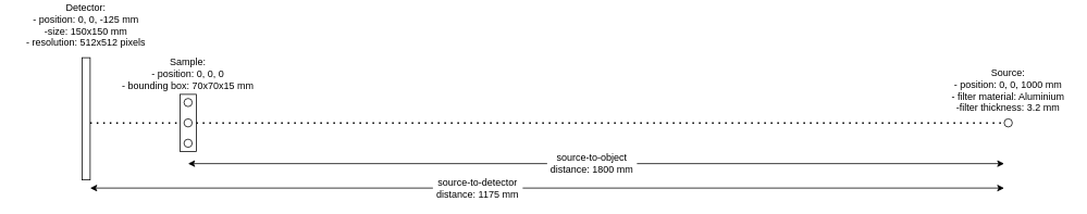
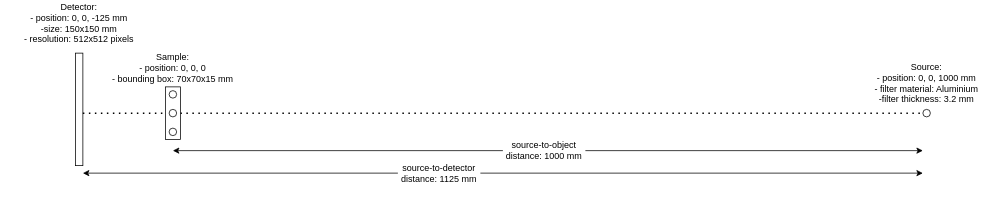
  <mxCell id="0" />
  <mxCell id="1" parent="0" />
  <mxCell id="2" value="" style="rounded=0;whiteSpace=wrap;html=1;" vertex="1" parent="1"><mxGeometry x="100" y="70" width="10" height="150" as="geometry" /></mxCell>
  <mxCell id="3" value="" style="endArrow=none;dashed=1;html=1;dashPattern=1 3;strokeWidth=2;startArrow=none;" edge="1" parent="1" source="6" target="5"><mxGeometry width="50" height="50" relative="1" as="geometry"><mxPoint x="110" y="150" as="sourcePoint" /><mxPoint x="1230" y="150" as="targetPoint" /></mxGeometry></mxCell>
  <mxCell id="4" value="" style="endArrow=none;html=1;exitX=1;exitY=0.75;exitDx=0;exitDy=0;entryX=1;entryY=0.25;entryDx=0;entryDy=0;" edge="1" parent="1"><mxGeometry width="50" height="50" relative="1" as="geometry"><mxPoint x="230" y="165" as="sourcePoint" /><mxPoint x="230" y="135" as="targetPoint" /></mxGeometry></mxCell>
  <mxCell id="5" value="" style="ellipse;whiteSpace=wrap;html=1;aspect=fixed;" vertex="1" parent="1"><mxGeometry x="1230" y="145" width="10" height="10" as="geometry" /></mxCell>
  <mxCell id="6" value="" style="rounded=0;whiteSpace=wrap;html=1;" vertex="1" parent="1"><mxGeometry x="220" y="115" width="20" height="70" as="geometry" /></mxCell>
  <mxCell id="7" value="" style="endArrow=none;dashed=1;html=1;dashPattern=1 3;strokeWidth=2;" edge="1" parent="1" target="6"><mxGeometry width="50" height="50" relative="1" as="geometry"><mxPoint x="110" y="150" as="sourcePoint" /><mxPoint x="1230" y="150" as="targetPoint" /></mxGeometry></mxCell>
  <mxCell id="8" value="" style="ellipse;whiteSpace=wrap;html=1;aspect=fixed;" vertex="1" parent="1"><mxGeometry x="225" y="120" width="10" height="10" as="geometry" /></mxCell>
  <mxCell id="9" value="" style="ellipse;whiteSpace=wrap;html=1;aspect=fixed;" vertex="1" parent="1"><mxGeometry x="225" y="145" width="10" height="10" as="geometry" /></mxCell>
  <mxCell id="10" value="" style="ellipse;whiteSpace=wrap;html=1;aspect=fixed;" vertex="1" parent="1"><mxGeometry x="225" y="170" width="10" height="10" as="geometry" /></mxCell>
  <mxCell id="11" value="" style="endArrow=classic;startArrow=none;html=1;" edge="1" parent="1" source="18"><mxGeometry width="50" height="50" relative="1" as="geometry"><mxPoint x="110" y="230" as="sourcePoint" /><mxPoint x="1230" y="230" as="targetPoint" /></mxGeometry></mxCell>
  <mxCell id="12" value="" style="endArrow=classic;startArrow=none;html=1;" edge="1" parent="1" source="16"><mxGeometry width="50" height="50" relative="1" as="geometry"><mxPoint x="230" y="200" as="sourcePoint" /><mxPoint x="1230" y="200" as="targetPoint" /></mxGeometry></mxCell>
  <mxCell id="13" value="&lt;div&gt;Detector:&lt;/div&gt;&lt;div&gt;- position: 0, 0, -125 mm&lt;br&gt;&lt;/div&gt;&lt;div&gt;-size: 150x150 mm&lt;/div&gt;&lt;div&gt;- resolution: 512x512 pixels&lt;br&gt;&lt;/div&gt;" style="text;html=1;strokeColor=none;fillColor=none;align=center;verticalAlign=middle;whiteSpace=wrap;rounded=0;" vertex="1" parent="1"><mxGeometry x="20" y="20" width="170" height="20" as="geometry" /></mxCell>
  <mxCell id="14" value="&lt;div&gt;Sample:&lt;/div&gt;&lt;div&gt;- position: 0, 0, 0&lt;/div&gt;&lt;div&gt;- bounding box: 70x70x15 mm&lt;br&gt;&lt;/div&gt;" style="text;html=1;strokeColor=none;fillColor=none;align=center;verticalAlign=middle;whiteSpace=wrap;rounded=0;" vertex="1" parent="1"><mxGeometry x="145" y="80" width="170" height="20" as="geometry" /></mxCell>
  <mxCell id="15" value="&lt;div&gt;Source:&lt;/div&gt;&lt;div&gt;- position: 0, 0, 1000 mm&lt;/div&gt;&lt;div&gt;- filter material: Aluminium&lt;/div&gt;&lt;div&gt;-filter thickness: 3.2 mm&lt;br&gt;&lt;/div&gt;" style="text;html=1;strokeColor=none;fillColor=none;align=center;verticalAlign=middle;whiteSpace=wrap;rounded=0;" vertex="1" parent="1"><mxGeometry x="1160" y="100" width="150" height="20" as="geometry" /></mxCell>
- <mxCell id="16" value="source-to-object distance: 1800 mm" style="text;html=1;strokeColor=none;fillColor=none;align=center;verticalAlign=middle;whiteSpace=wrap;rounded=0;" vertex="1" parent="1"><mxGeometry x="670" y="190" width="110" height="20" as="geometry" /></mxCell>
+ <mxCell id="16" value="source-to-object distance: 1000 mm" style="text;html=1;strokeColor=none;fillColor=none;align=center;verticalAlign=middle;whiteSpace=wrap;rounded=0;" vertex="1" parent="1"><mxGeometry x="670" y="190" width="110" height="20" as="geometry" /></mxCell>
  <mxCell id="17" value="" style="endArrow=none;startArrow=classic;html=1;" edge="1" parent="1" target="16"><mxGeometry width="50" height="50" relative="1" as="geometry"><mxPoint x="230" y="200" as="sourcePoint" /><mxPoint x="1230" y="200" as="targetPoint" /></mxGeometry></mxCell>
- <mxCell id="18" value="source-to-detector distance: 1175 mm" style="text;html=1;strokeColor=none;fillColor=none;align=center;verticalAlign=middle;whiteSpace=wrap;rounded=0;" vertex="1" parent="1"><mxGeometry x="530" y="220" width="110" height="20" as="geometry" /></mxCell>
+ <mxCell id="18" value="source-to-detector distance: 1125 mm" style="text;html=1;strokeColor=none;fillColor=none;align=center;verticalAlign=middle;whiteSpace=wrap;rounded=0;" vertex="1" parent="1"><mxGeometry x="530" y="220" width="110" height="20" as="geometry" /></mxCell>
  <mxCell id="19" value="" style="endArrow=none;startArrow=classic;html=1;" edge="1" parent="1" target="18"><mxGeometry width="50" height="50" relative="1" as="geometry"><mxPoint x="110" y="230" as="sourcePoint" /><mxPoint x="1230" y="230" as="targetPoint" /></mxGeometry></mxCell>
